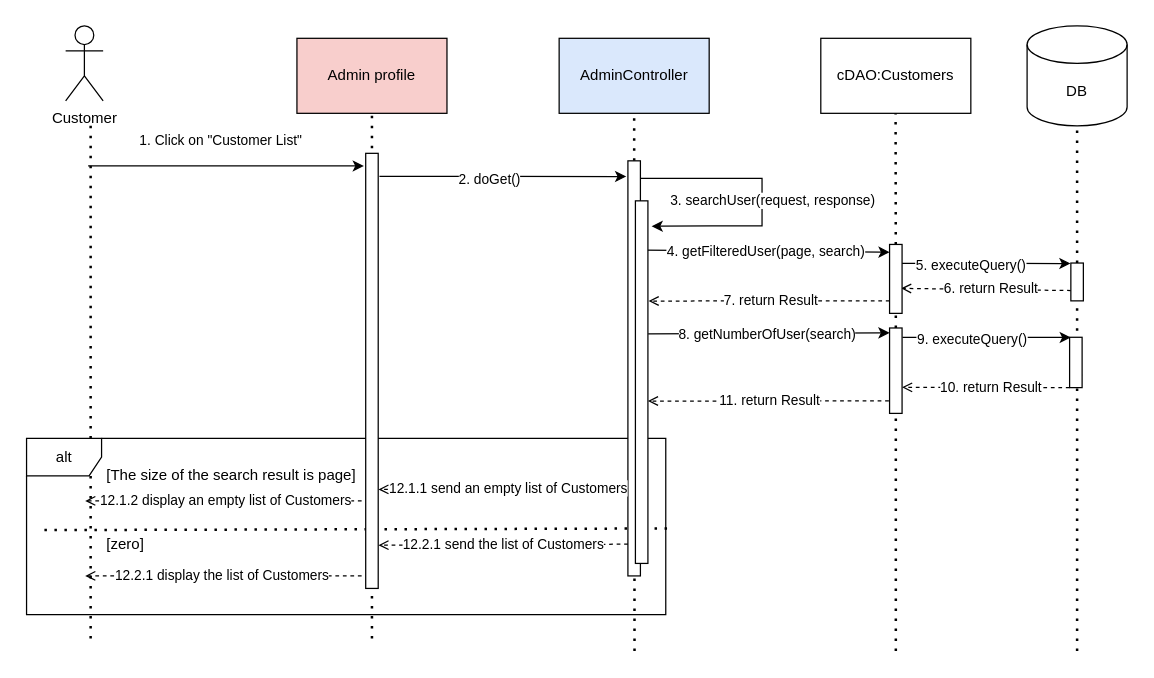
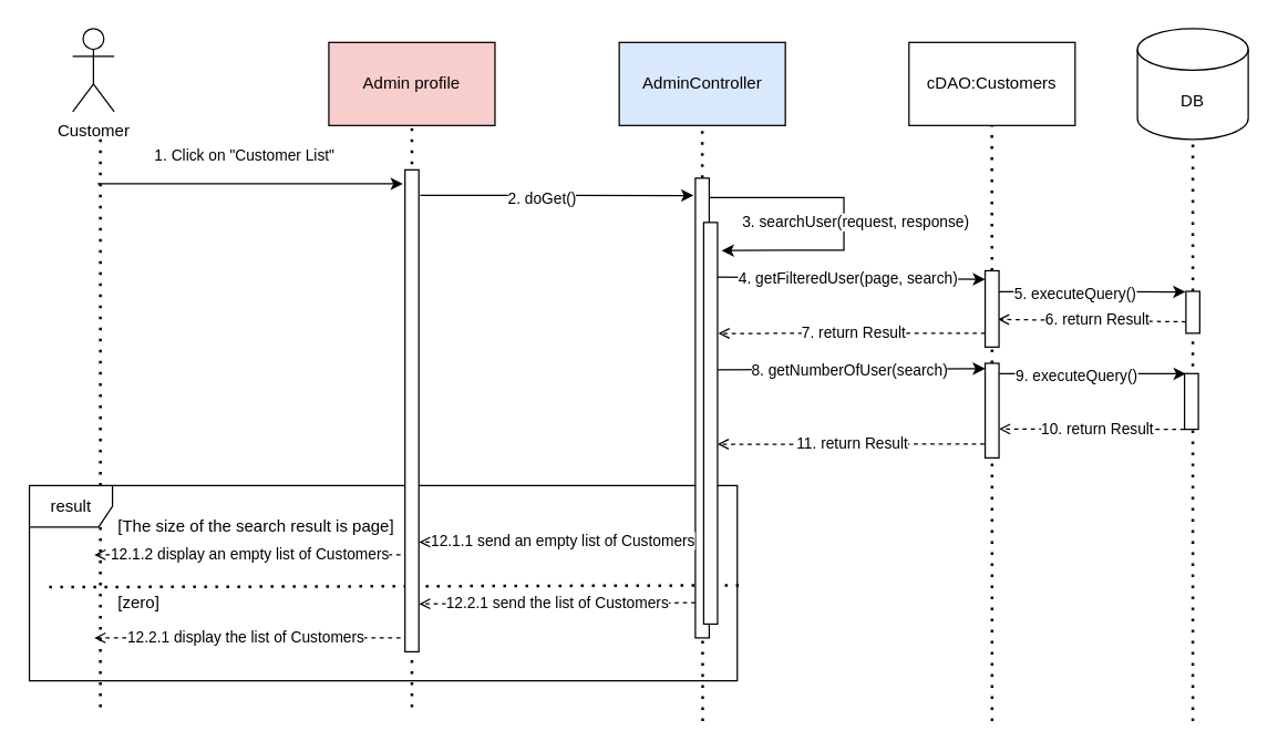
  <mxCell id="0" />
  <mxCell id="1" parent="0" />
  <mxCell id="2" value="" style="endArrow=none;dashed=1;html=1;dashPattern=1 3;strokeWidth=2;rounded=0;entryX=0;entryY=0.517;entryDx=0;entryDy=0;entryPerimeter=0;exitX=1.002;exitY=0.511;exitDx=0;exitDy=0;exitPerimeter=0;" parent="1" source="4" edge="1"><mxGeometry width="50" height="50" relative="1" as="geometry"><mxPoint x="906.54" y="420" as="sourcePoint" /><mxPoint x="30.94" y="423.36" as="targetPoint" /></mxGeometry></mxCell>
  <mxCell id="3" value="" style="endArrow=none;dashed=1;html=1;dashPattern=1 3;strokeWidth=2;rounded=0;" parent="1" edge="1"><mxGeometry width="50" height="50" relative="1" as="geometry"><mxPoint x="72" y="510" as="sourcePoint" /><mxPoint x="72" y="100" as="targetPoint" /></mxGeometry></mxCell>
- <mxCell id="4" value="alt" style="shape=umlFrame;whiteSpace=wrap;html=1;" parent="1" vertex="1"><mxGeometry x="20.74" y="350" width="511.26" height="141" as="geometry" /></mxCell>
+ <mxCell id="4" value="result" style="shape=umlFrame;whiteSpace=wrap;html=1;" parent="1" vertex="1"><mxGeometry x="20.74" y="350" width="511.26" height="141" as="geometry" /></mxCell>
  <mxCell id="5" value="" style="endArrow=none;dashed=1;html=1;dashPattern=1 3;strokeWidth=2;rounded=0;entryX=0.5;entryY=1;entryDx=0;entryDy=0;startArrow=none;" parent="1" source="27" edge="1"><mxGeometry width="50" height="50" relative="1" as="geometry"><mxPoint x="711" y="860" as="sourcePoint" /><mxPoint x="715.83" y="90" as="targetPoint" /></mxGeometry></mxCell>
  <mxCell id="6" value="Customer" style="shape=umlActor;verticalLabelPosition=bottom;verticalAlign=top;html=1;outlineConnect=0;" parent="1" vertex="1"><mxGeometry x="52" y="20" width="30" height="60" as="geometry" /></mxCell>
  <mxCell id="7" value="Admin profile" style="rounded=0;whiteSpace=wrap;html=1;fillColor=#f8cecc;" parent="1" vertex="1"><mxGeometry x="237" y="30" width="120" height="60" as="geometry" /></mxCell>
  <mxCell id="8" value="AdminController" style="rounded=0;whiteSpace=wrap;html=1;fillColor=#dae8fc;" parent="1" vertex="1"><mxGeometry x="446.72" y="30" width="120" height="60" as="geometry" /></mxCell>
  <mxCell id="9" value="" style="endArrow=none;dashed=1;html=1;dashPattern=1 3;strokeWidth=2;rounded=0;entryX=0.5;entryY=1;entryDx=0;entryDy=0;" parent="1" edge="1"><mxGeometry width="50" height="50" relative="1" as="geometry"><mxPoint x="297" y="510" as="sourcePoint" /><mxPoint x="297" y="90" as="targetPoint" /></mxGeometry></mxCell>
  <mxCell id="10" value="" style="endArrow=none;dashed=1;html=1;dashPattern=1 3;strokeWidth=2;rounded=0;entryX=0.5;entryY=1;entryDx=0;entryDy=0;" parent="1" target="8" edge="1"><mxGeometry width="50" height="50" relative="1" as="geometry"><mxPoint x="507" y="520" as="sourcePoint" /><mxPoint x="506.72" y="100" as="targetPoint" /></mxGeometry></mxCell>
  <mxCell id="11" value="1. Click on &quot;Customer List&quot;" style="endArrow=classic;html=1;rounded=0;entryX=-0.044;entryY=0.029;entryDx=0;entryDy=0;entryPerimeter=0;" parent="1" edge="1"><mxGeometry x="-0.043" y="20" width="50" height="50" relative="1" as="geometry"><mxPoint x="70" y="132" as="sourcePoint" /><mxPoint x="290.56" y="132.092" as="targetPoint" /><mxPoint as="offset" /></mxGeometry></mxCell>
  <mxCell id="12" value="DB" style="shape=cylinder3;whiteSpace=wrap;html=1;boundedLbl=1;backgroundOutline=1;size=15;" parent="1" vertex="1"><mxGeometry x="821" y="20" width="80" height="80" as="geometry" /></mxCell>
  <mxCell id="13" value="" style="endArrow=none;dashed=1;html=1;dashPattern=1 3;strokeWidth=2;rounded=0;entryX=0.5;entryY=1;entryDx=0;entryDy=0;startArrow=none;" parent="1" source="29" edge="1"><mxGeometry width="50" height="50" relative="1" as="geometry"><mxPoint x="861" y="860" as="sourcePoint" /><mxPoint x="861" y="100" as="targetPoint" /></mxGeometry></mxCell>
  <mxCell id="14" value="" style="endArrow=classic;html=1;rounded=0;entryX=-0.132;entryY=0.022;entryDx=0;entryDy=0;entryPerimeter=0;exitX=1;exitY=0.053;exitDx=0;exitDy=0;exitPerimeter=0;" parent="1" edge="1"><mxGeometry x="-0.04" y="-4" width="50" height="50" relative="1" as="geometry"><mxPoint x="303" y="140.444" as="sourcePoint" /><mxPoint x="500.4" y="140.584" as="targetPoint" /><mxPoint as="offset" /></mxGeometry></mxCell>
  <mxCell id="15" value="2. doGet()" style="edgeLabel;html=1;align=center;verticalAlign=middle;resizable=0;points=[];" parent="14" vertex="1" connectable="0"><mxGeometry x="-0.524" y="-2" relative="1" as="geometry"><mxPoint x="41" as="offset" /></mxGeometry></mxCell>
  <mxCell id="16" value="" style="rounded=0;whiteSpace=wrap;html=1;" parent="1" vertex="1"><mxGeometry x="501.72" y="128" width="10" height="332" as="geometry" /></mxCell>
  <mxCell id="17" value="[The size of the search result is page]" style="text;strokeColor=none;fillColor=none;align=left;verticalAlign=middle;spacingLeft=4;spacingRight=4;overflow=hidden;points=[[0,0.5],[1,0.5]];portConstraint=eastwest;rotatable=0;whiteSpace=wrap;html=1;" parent="1" vertex="1"><mxGeometry x="78.74" y="370" width="210" height="20" as="geometry" /></mxCell>
  <mxCell id="18" value="4.&amp;nbsp;getFilteredUser(page, search)" style="endArrow=classic;html=1;rounded=0;exitX=1.028;exitY=0.068;exitDx=0;exitDy=0;exitPerimeter=0;entryX=0.006;entryY=0.113;entryDx=0;entryDy=0;entryPerimeter=0;" parent="1" edge="1" target="27"><mxGeometry x="-0.015" y="-1" width="50" height="50" relative="1" as="geometry"><mxPoint x="515" y="199.44" as="sourcePoint" /><mxPoint x="707.81" y="201.053" as="targetPoint" /><Array as="points" /><mxPoint as="offset" /></mxGeometry></mxCell>
  <mxCell id="19" value="" style="endArrow=classic;html=1;rounded=0;exitX=1.027;exitY=0.251;exitDx=0;exitDy=0;exitPerimeter=0;entryX=0;entryY=0.25;entryDx=0;entryDy=0;" parent="1" edge="1"><mxGeometry x="-0.717" width="50" height="50" relative="1" as="geometry"><mxPoint x="721" y="209.996" as="sourcePoint" /><mxPoint x="855.73" y="210.16" as="targetPoint" /><mxPoint as="offset" /></mxGeometry></mxCell>
  <mxCell id="20" value="5. executeQuery()" style="edgeLabel;html=1;align=center;verticalAlign=middle;resizable=0;points=[];" parent="19" vertex="1" connectable="0"><mxGeometry x="-0.177" y="-1" relative="1" as="geometry"><mxPoint as="offset" /></mxGeometry></mxCell>
  <mxCell id="21" value="" style="endArrow=open;html=1;rounded=0;dashed=1;endFill=0;exitX=0;exitY=0.5;exitDx=0;exitDy=0;entryX=1;entryY=0.75;entryDx=0;entryDy=0;" parent="1" edge="1"><mxGeometry x="0.717" y="2" width="50" height="50" relative="1" as="geometry"><mxPoint x="856" y="231.74" as="sourcePoint" /><mxPoint x="720.22" y="230" as="targetPoint" /><mxPoint as="offset" /></mxGeometry></mxCell>
  <mxCell id="22" value="6. return Result" style="edgeLabel;html=1;align=center;verticalAlign=middle;resizable=0;points=[];" parent="21" vertex="1" connectable="0"><mxGeometry x="0.114" relative="1" as="geometry"><mxPoint x="11" y="-1" as="offset" /></mxGeometry></mxCell>
  <mxCell id="23" value="" style="rounded=0;whiteSpace=wrap;html=1;" parent="1" vertex="1"><mxGeometry x="507.72" y="160" width="10" height="290" as="geometry" /></mxCell>
  <mxCell id="24" value="3. searchUser(request, response)&amp;nbsp;" style="endArrow=classic;html=1;rounded=0;exitX=0.981;exitY=0.042;exitDx=0;exitDy=0;exitPerimeter=0;entryX=0.892;entryY=0.035;entryDx=0;entryDy=0;entryPerimeter=0;" parent="1" edge="1" source="16"><mxGeometry x="0.03" y="10" width="50" height="50" relative="1" as="geometry"><mxPoint x="516.62" y="141.904" as="sourcePoint" /><mxPoint x="520.64" y="180.3" as="targetPoint" /><mxPoint as="offset" /><Array as="points"><mxPoint x="609" y="142" /><mxPoint x="609" y="180" /><mxPoint x="569" y="180" /></Array></mxGeometry></mxCell>
  <mxCell id="25" value="cDAO:Customers" style="rounded=0;whiteSpace=wrap;html=1;" parent="1" vertex="1"><mxGeometry x="656" y="30" width="120" height="60" as="geometry" /></mxCell>
  <mxCell id="26" value="" style="endArrow=none;dashed=1;html=1;dashPattern=1 3;strokeWidth=2;rounded=0;entryX=0.5;entryY=1;entryDx=0;entryDy=0;" parent="1" target="27" edge="1" source="52"><mxGeometry width="50" height="50" relative="1" as="geometry"><mxPoint x="716" y="520" as="sourcePoint" /><mxPoint x="715.83" y="90" as="targetPoint" /></mxGeometry></mxCell>
  <mxCell id="27" value="" style="rounded=0;whiteSpace=wrap;html=1;" parent="1" vertex="1"><mxGeometry x="711" y="194.87" width="10" height="55.13" as="geometry" /></mxCell>
  <mxCell id="28" value="" style="endArrow=none;dashed=1;html=1;dashPattern=1 3;strokeWidth=2;rounded=0;entryX=0.5;entryY=1;entryDx=0;entryDy=0;startArrow=none;" parent="1" target="29" edge="1"><mxGeometry width="50" height="50" relative="1" as="geometry"><mxPoint x="861" y="520" as="sourcePoint" /><mxPoint x="861" y="100" as="targetPoint" /></mxGeometry></mxCell>
  <mxCell id="29" value="" style="rounded=0;whiteSpace=wrap;html=1;" parent="1" vertex="1"><mxGeometry x="856" y="209.74" width="10" height="30.26" as="geometry" /></mxCell>
  <mxCell id="30" value="" style="endArrow=open;html=1;rounded=0;dashed=1;endFill=0;exitX=0;exitY=0.5;exitDx=0;exitDy=0;entryX=1.055;entryY=0.2;entryDx=0;entryDy=0;entryPerimeter=0;" parent="1" edge="1"><mxGeometry x="0.717" y="2" width="50" height="50" relative="1" as="geometry"><mxPoint x="711" y="240" as="sourcePoint" /><mxPoint x="518.27" y="240.13" as="targetPoint" /><mxPoint as="offset" /></mxGeometry></mxCell>
  <mxCell id="31" value="7. return Result" style="edgeLabel;html=1;align=center;verticalAlign=middle;resizable=0;points=[];" parent="30" vertex="1" connectable="0"><mxGeometry x="0.114" relative="1" as="geometry"><mxPoint x="11" y="-1" as="offset" /></mxGeometry></mxCell>
  <mxCell id="32" value="[zero]" style="text;strokeColor=none;fillColor=none;align=left;verticalAlign=middle;spacingLeft=4;spacingRight=4;overflow=hidden;points=[[0,0.5],[1,0.5]];portConstraint=eastwest;rotatable=0;whiteSpace=wrap;html=1;" parent="1" vertex="1"><mxGeometry x="78.74" y="420" width="40" height="30" as="geometry" /></mxCell>
  <mxCell id="33" value="" style="endArrow=open;html=1;rounded=0;dashed=1;endFill=0;exitX=-0.018;exitY=0.282;exitDx=0;exitDy=0;exitPerimeter=0;" parent="1" edge="1"><mxGeometry x="0.717" y="2" width="50" height="50" relative="1" as="geometry"><mxPoint x="501.72" y="390.004" as="sourcePoint" /><mxPoint x="302.18" y="390.78" as="targetPoint" /><mxPoint as="offset" /></mxGeometry></mxCell>
  <mxCell id="34" value="12.1.1 send an empty list of Customers" style="edgeLabel;html=1;align=center;verticalAlign=middle;resizable=0;points=[];" parent="33" vertex="1" connectable="0"><mxGeometry x="0.114" relative="1" as="geometry"><mxPoint x="15" y="-1" as="offset" /></mxGeometry></mxCell>
  <mxCell id="35" value="" style="endArrow=open;html=1;rounded=0;dashed=1;endFill=0;exitX=0.11;exitY=0.279;exitDx=0;exitDy=0;exitPerimeter=0;" parent="1" edge="1"><mxGeometry x="0.717" y="2" width="50" height="50" relative="1" as="geometry"><mxPoint x="288.74" y="400.002" as="sourcePoint" /><mxPoint x="67.64" y="400" as="targetPoint" /><mxPoint as="offset" /></mxGeometry></mxCell>
  <mxCell id="36" value="12.1.2 display an empty list of Customers" style="edgeLabel;html=1;align=center;verticalAlign=middle;resizable=0;points=[];" parent="35" vertex="1" connectable="0"><mxGeometry x="0.114" relative="1" as="geometry"><mxPoint x="14" y="-1" as="offset" /></mxGeometry></mxCell>
  <mxCell id="37" value="" style="rounded=0;whiteSpace=wrap;html=1;" parent="1" vertex="1"><mxGeometry x="292" y="122" width="10" height="348" as="geometry" /></mxCell>
  <mxCell id="38" value="" style="endArrow=open;html=1;rounded=0;dashed=1;endFill=0;exitX=-0.018;exitY=0.282;exitDx=0;exitDy=0;exitPerimeter=0;" parent="1" edge="1"><mxGeometry x="0.717" y="2" width="50" height="50" relative="1" as="geometry"><mxPoint x="501.72" y="434.614" as="sourcePoint" /><mxPoint x="302.18" y="435.39" as="targetPoint" /><mxPoint as="offset" /></mxGeometry></mxCell>
  <mxCell id="39" value="12.2.1 send the list of Customers" style="edgeLabel;html=1;align=center;verticalAlign=middle;resizable=0;points=[];" parent="38" vertex="1" connectable="0"><mxGeometry x="0.114" relative="1" as="geometry"><mxPoint x="11" y="-1" as="offset" /></mxGeometry></mxCell>
  <mxCell id="40" value="" style="endArrow=open;html=1;rounded=0;dashed=1;endFill=0;exitX=0.11;exitY=0.279;exitDx=0;exitDy=0;exitPerimeter=0;" parent="1" edge="1"><mxGeometry x="0.717" y="2" width="50" height="50" relative="1" as="geometry"><mxPoint x="288.74" y="460.002" as="sourcePoint" /><mxPoint x="67.64" y="460" as="targetPoint" /><mxPoint as="offset" /></mxGeometry></mxCell>
  <mxCell id="41" value="12.2.1 display the list of Customers" style="edgeLabel;html=1;align=center;verticalAlign=middle;resizable=0;points=[];" parent="40" vertex="1" connectable="0"><mxGeometry x="0.114" relative="1" as="geometry"><mxPoint x="11" y="-1" as="offset" /></mxGeometry></mxCell>
  <mxCell id="42" value="" style="endArrow=classic;html=1;rounded=0;exitX=1.027;exitY=0.251;exitDx=0;exitDy=0;exitPerimeter=0;entryX=0;entryY=0.25;entryDx=0;entryDy=0;" parent="1" edge="1"><mxGeometry x="-0.717" width="50" height="50" relative="1" as="geometry"><mxPoint x="721.27" y="269.126" as="sourcePoint" /><mxPoint x="856" y="269.29" as="targetPoint" /><mxPoint as="offset" /></mxGeometry></mxCell>
  <mxCell id="43" value="9. executeQuery()" style="edgeLabel;html=1;align=center;verticalAlign=middle;resizable=0;points=[];" parent="42" vertex="1" connectable="0"><mxGeometry x="-0.177" y="-1" relative="1" as="geometry"><mxPoint as="offset" /></mxGeometry></mxCell>
  <mxCell id="44" value="" style="endArrow=open;html=1;rounded=0;dashed=1;endFill=0;exitX=0;exitY=1;exitDx=0;exitDy=0;startArrow=none;" parent="1" source="48" edge="1"><mxGeometry x="0.717" y="2" width="50" height="50" relative="1" as="geometry"><mxPoint x="856.78" y="299.13" as="sourcePoint" /><mxPoint x="721" y="309.13" as="targetPoint" /><mxPoint as="offset" /></mxGeometry></mxCell>
  <mxCell id="45" value="10. return Result" style="edgeLabel;html=1;align=center;verticalAlign=middle;resizable=0;points=[];" parent="44" vertex="1" connectable="0"><mxGeometry x="0.114" relative="1" as="geometry"><mxPoint x="11" y="-1" as="offset" /></mxGeometry></mxCell>
  <mxCell id="46" value="8. getNumberOfUser(search)" style="endArrow=classic;html=1;rounded=0;exitX=0.973;exitY=0.663;exitDx=0;exitDy=0;exitPerimeter=0;entryX=-0.119;entryY=0.065;entryDx=0;entryDy=0;entryPerimeter=0;" parent="1" edge="1"><mxGeometry x="-0.015" y="-1" width="50" height="50" relative="1" as="geometry"><mxPoint x="517.92" y="266.44" as="sourcePoint" /><mxPoint x="711" y="265.563" as="targetPoint" /><Array as="points" /><mxPoint as="offset" /></mxGeometry></mxCell>
  <mxCell id="47" value="" style="endArrow=none;html=1;rounded=0;dashed=1;endFill=0;exitX=0;exitY=0.5;exitDx=0;exitDy=0;entryX=1;entryY=0.75;entryDx=0;entryDy=0;" parent="1" target="48" edge="1"><mxGeometry x="0.717" y="2" width="50" height="50" relative="1" as="geometry"><mxPoint x="856.78" y="299.13" as="sourcePoint" /><mxPoint x="721" y="297.39" as="targetPoint" /><mxPoint as="offset" /></mxGeometry></mxCell>
  <mxCell id="48" value="" style="rounded=0;whiteSpace=wrap;html=1;" parent="1" vertex="1"><mxGeometry x="855" y="269.13" width="10" height="40.26" as="geometry" /></mxCell>
  <mxCell id="49" value="" style="endArrow=open;html=1;rounded=0;dashed=1;endFill=0;exitX=0;exitY=0.5;exitDx=0;exitDy=0;entryX=1.055;entryY=0.2;entryDx=0;entryDy=0;entryPerimeter=0;" parent="1" edge="1"><mxGeometry x="0.717" y="2" width="50" height="50" relative="1" as="geometry"><mxPoint x="710.45" y="320" as="sourcePoint" /><mxPoint x="517.72" y="320.13" as="targetPoint" /><mxPoint as="offset" /></mxGeometry></mxCell>
  <mxCell id="50" value="11. return Result" style="edgeLabel;html=1;align=center;verticalAlign=middle;resizable=0;points=[];" parent="49" vertex="1" connectable="0"><mxGeometry x="0.114" relative="1" as="geometry"><mxPoint x="11" y="-1" as="offset" /></mxGeometry></mxCell>
  <mxCell id="51" value="" style="endArrow=none;dashed=1;html=1;dashPattern=1 3;strokeWidth=2;rounded=0;entryX=0.5;entryY=1;entryDx=0;entryDy=0;" edge="1" parent="1" target="52"><mxGeometry width="50" height="50" relative="1" as="geometry"><mxPoint x="716" y="520" as="sourcePoint" /><mxPoint x="716" y="250" as="targetPoint" /></mxGeometry></mxCell>
  <mxCell id="52" value="" style="rounded=0;whiteSpace=wrap;html=1;" vertex="1" parent="1"><mxGeometry x="711" y="261.69" width="10" height="68.31" as="geometry" /></mxCell>
